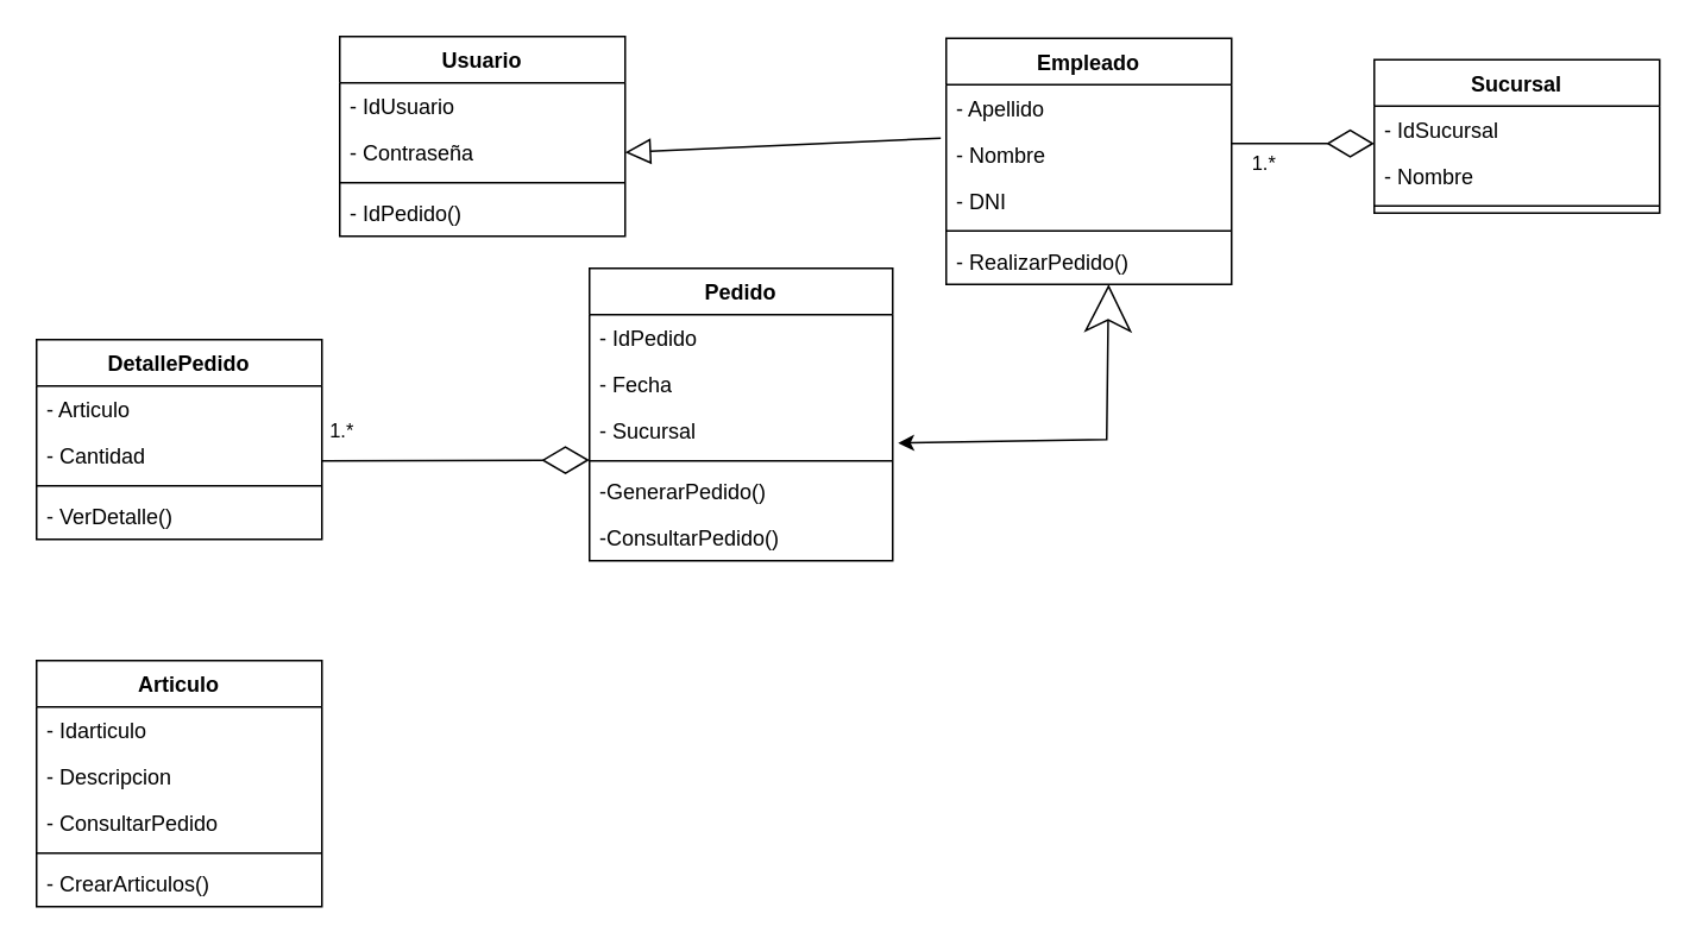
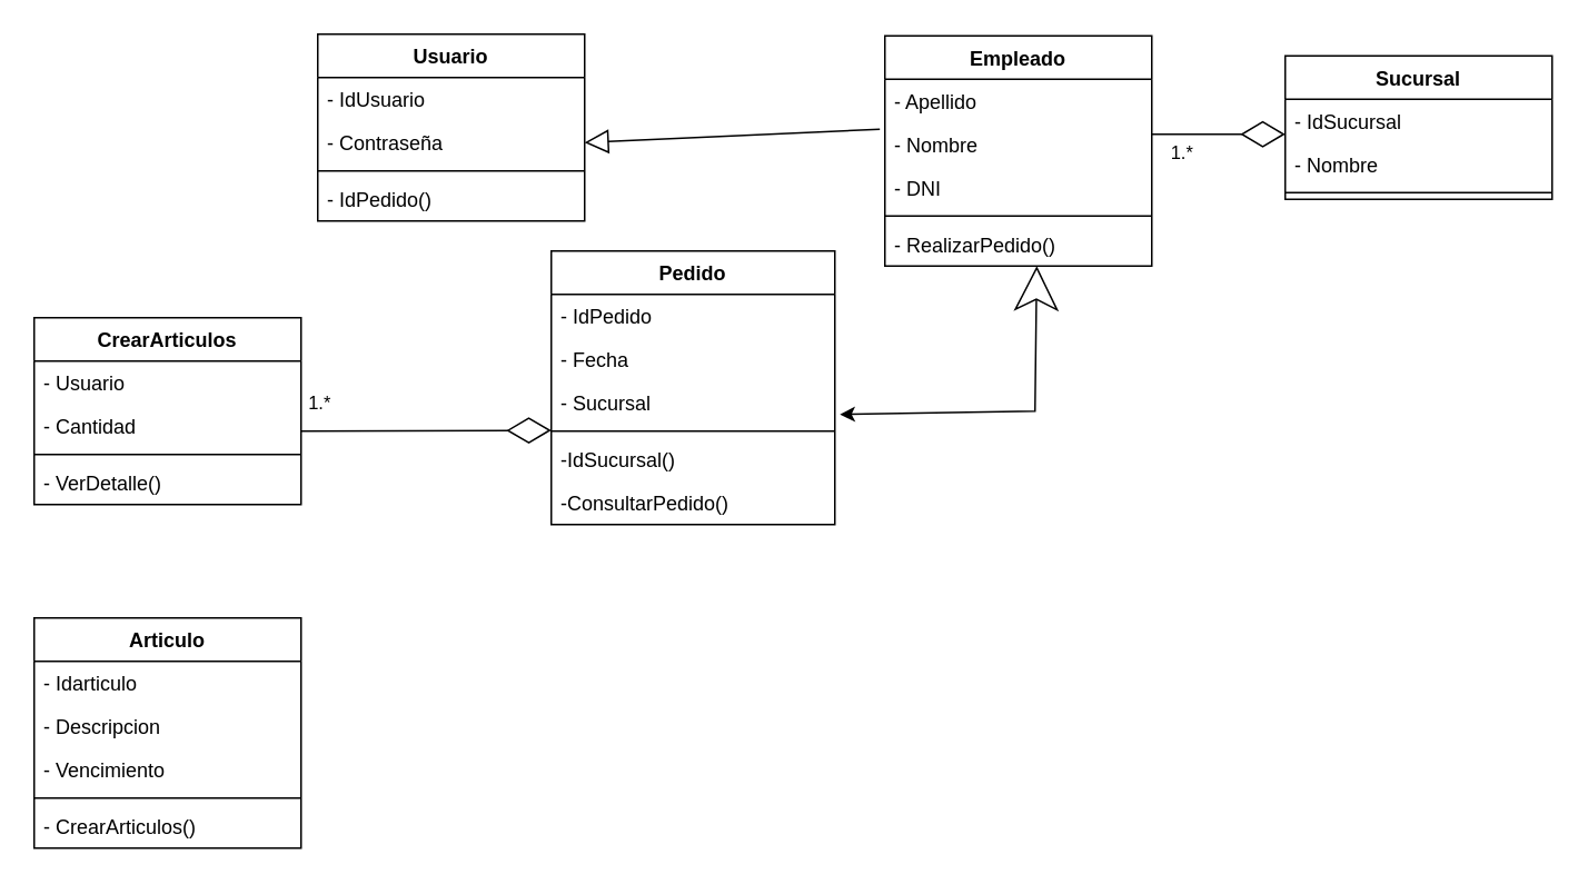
  <mxCell id="0" />
  <mxCell id="1" parent="0" />
  <mxCell id="2" value="Pedido" style="swimlane;fontStyle=1;align=center;verticalAlign=top;childLayout=stackLayout;horizontal=1;startSize=26;horizontalStack=0;resizeParent=1;resizeParentMax=0;resizeLast=0;collapsible=1;marginBottom=0;" vertex="1" parent="1"><mxGeometry x="330" y="150" width="170" height="164" as="geometry"><mxRectangle x="300" y="210" width="80" height="30" as="alternateBounds" /></mxGeometry></mxCell>
  <mxCell id="3" value="- IdPedido" style="text;strokeColor=none;fillColor=none;align=left;verticalAlign=top;spacingLeft=4;spacingRight=4;overflow=hidden;rotatable=0;points=[[0,0.5],[1,0.5]];portConstraint=eastwest;" vertex="1" parent="2"><mxGeometry y="26" width="170" height="26" as="geometry" /></mxCell>
  <mxCell id="4" value="- Fecha" style="text;strokeColor=none;fillColor=none;align=left;verticalAlign=top;spacingLeft=4;spacingRight=4;overflow=hidden;rotatable=0;points=[[0,0.5],[1,0.5]];portConstraint=eastwest;" vertex="1" parent="2"><mxGeometry y="52" width="170" height="26" as="geometry" /></mxCell>
  <mxCell id="5" value="- Sucursal" style="text;strokeColor=none;fillColor=none;align=left;verticalAlign=top;spacingLeft=4;spacingRight=4;overflow=hidden;rotatable=0;points=[[0,0.5],[1,0.5]];portConstraint=eastwest;" vertex="1" parent="2"><mxGeometry y="78" width="170" height="26" as="geometry" /></mxCell>
  <mxCell id="6" value="" style="line;strokeWidth=1;fillColor=none;align=left;verticalAlign=middle;spacingTop=-1;spacingLeft=3;spacingRight=3;rotatable=0;labelPosition=right;points=[];portConstraint=eastwest;strokeColor=inherit;" vertex="1" parent="2"><mxGeometry y="104" width="170" height="8" as="geometry" /></mxCell>
- <mxCell id="7" value="-GenerarPedido()" style="text;strokeColor=none;fillColor=none;align=left;verticalAlign=top;spacingLeft=4;spacingRight=4;overflow=hidden;rotatable=0;points=[[0,0.5],[1,0.5]];portConstraint=eastwest;" vertex="1" parent="2"><mxGeometry y="112" width="170" height="26" as="geometry" /></mxCell>
+ <mxCell id="7" value="-IdSucursal()" style="text;strokeColor=none;fillColor=none;align=left;verticalAlign=top;spacingLeft=4;spacingRight=4;overflow=hidden;rotatable=0;points=[[0,0.5],[1,0.5]];portConstraint=eastwest;" vertex="1" parent="2"><mxGeometry y="112" width="170" height="26" as="geometry" /></mxCell>
  <mxCell id="8" value="-ConsultarPedido()" style="text;strokeColor=none;fillColor=none;align=left;verticalAlign=top;spacingLeft=4;spacingRight=4;overflow=hidden;rotatable=0;points=[[0,0.5],[1,0.5]];portConstraint=eastwest;" vertex="1" parent="2"><mxGeometry y="138" width="170" height="26" as="geometry" /></mxCell>
- <mxCell id="9" value="DetallePedido" style="swimlane;fontStyle=1;align=center;verticalAlign=top;childLayout=stackLayout;horizontal=1;startSize=26;horizontalStack=0;resizeParent=1;resizeParentMax=0;resizeLast=0;collapsible=1;marginBottom=0;" vertex="1" parent="1"><mxGeometry x="20" y="190" width="160" height="112" as="geometry" /></mxCell>
- <mxCell id="10" value="- Articulo" style="text;strokeColor=none;fillColor=none;align=left;verticalAlign=top;spacingLeft=4;spacingRight=4;overflow=hidden;rotatable=0;points=[[0,0.5],[1,0.5]];portConstraint=eastwest;" vertex="1" parent="9"><mxGeometry y="26" width="160" height="26" as="geometry" /></mxCell>
+ <mxCell id="9" value="CrearArticulos" style="swimlane;fontStyle=1;align=center;verticalAlign=top;childLayout=stackLayout;horizontal=1;startSize=26;horizontalStack=0;resizeParent=1;resizeParentMax=0;resizeLast=0;collapsible=1;marginBottom=0;" vertex="1" parent="1"><mxGeometry x="20" y="190" width="160" height="112" as="geometry" /></mxCell>
+ <mxCell id="10" value="- Usuario" style="text;strokeColor=none;fillColor=none;align=left;verticalAlign=top;spacingLeft=4;spacingRight=4;overflow=hidden;rotatable=0;points=[[0,0.5],[1,0.5]];portConstraint=eastwest;" vertex="1" parent="9"><mxGeometry y="26" width="160" height="26" as="geometry" /></mxCell>
  <mxCell id="11" value="- Cantidad" style="text;strokeColor=none;fillColor=none;align=left;verticalAlign=top;spacingLeft=4;spacingRight=4;overflow=hidden;rotatable=0;points=[[0,0.5],[1,0.5]];portConstraint=eastwest;" vertex="1" parent="9"><mxGeometry y="52" width="160" height="26" as="geometry" /></mxCell>
  <mxCell id="12" value="" style="line;strokeWidth=1;fillColor=none;align=left;verticalAlign=middle;spacingTop=-1;spacingLeft=3;spacingRight=3;rotatable=0;labelPosition=right;points=[];portConstraint=eastwest;strokeColor=inherit;" vertex="1" parent="9"><mxGeometry y="78" width="160" height="8" as="geometry" /></mxCell>
  <mxCell id="13" value="- VerDetalle()" style="text;strokeColor=none;fillColor=none;align=left;verticalAlign=top;spacingLeft=4;spacingRight=4;overflow=hidden;rotatable=0;points=[[0,0.5],[1,0.5]];portConstraint=eastwest;" vertex="1" parent="9"><mxGeometry y="86" width="160" height="26" as="geometry" /></mxCell>
  <mxCell id="14" value="Usuario" style="swimlane;fontStyle=1;align=center;verticalAlign=top;childLayout=stackLayout;horizontal=1;startSize=26;horizontalStack=0;resizeParent=1;resizeParentMax=0;resizeLast=0;collapsible=1;marginBottom=0;" vertex="1" parent="1"><mxGeometry x="190" y="20" width="160" height="112" as="geometry" /></mxCell>
  <mxCell id="15" value="- IdUsuario" style="text;strokeColor=none;fillColor=none;align=left;verticalAlign=top;spacingLeft=4;spacingRight=4;overflow=hidden;rotatable=0;points=[[0,0.5],[1,0.5]];portConstraint=eastwest;" vertex="1" parent="14"><mxGeometry y="26" width="160" height="26" as="geometry" /></mxCell>
  <mxCell id="16" value="- Contraseña" style="text;strokeColor=none;fillColor=none;align=left;verticalAlign=top;spacingLeft=4;spacingRight=4;overflow=hidden;rotatable=0;points=[[0,0.5],[1,0.5]];portConstraint=eastwest;" vertex="1" parent="14"><mxGeometry y="52" width="160" height="26" as="geometry" /></mxCell>
  <mxCell id="17" value="" style="line;strokeWidth=1;fillColor=none;align=left;verticalAlign=middle;spacingTop=-1;spacingLeft=3;spacingRight=3;rotatable=0;labelPosition=right;points=[];portConstraint=eastwest;strokeColor=inherit;" vertex="1" parent="14"><mxGeometry y="78" width="160" height="8" as="geometry" /></mxCell>
  <mxCell id="18" value="- IdPedido()" style="text;strokeColor=none;fillColor=none;align=left;verticalAlign=top;spacingLeft=4;spacingRight=4;overflow=hidden;rotatable=0;points=[[0,0.5],[1,0.5]];portConstraint=eastwest;" vertex="1" parent="14"><mxGeometry y="86" width="160" height="26" as="geometry" /></mxCell>
  <mxCell id="19" value="Empleado" style="swimlane;fontStyle=1;align=center;verticalAlign=top;childLayout=stackLayout;horizontal=1;startSize=26;horizontalStack=0;resizeParent=1;resizeParentMax=0;resizeLast=0;collapsible=1;marginBottom=0;" vertex="1" parent="1"><mxGeometry x="530" y="21" width="160" height="138" as="geometry"><mxRectangle x="610" y="21" width="100" height="30" as="alternateBounds" /></mxGeometry></mxCell>
  <mxCell id="20" value="- Apellido" style="text;strokeColor=none;fillColor=none;align=left;verticalAlign=top;spacingLeft=4;spacingRight=4;overflow=hidden;rotatable=0;points=[[0,0.5],[1,0.5]];portConstraint=eastwest;" vertex="1" parent="19"><mxGeometry y="26" width="160" height="26" as="geometry" /></mxCell>
  <mxCell id="21" value="- Nombre" style="text;strokeColor=none;fillColor=none;align=left;verticalAlign=top;spacingLeft=4;spacingRight=4;overflow=hidden;rotatable=0;points=[[0,0.5],[1,0.5]];portConstraint=eastwest;" vertex="1" parent="19"><mxGeometry y="52" width="160" height="26" as="geometry" /></mxCell>
  <mxCell id="22" value="- DNI" style="text;strokeColor=none;fillColor=none;align=left;verticalAlign=top;spacingLeft=4;spacingRight=4;overflow=hidden;rotatable=0;points=[[0,0.5],[1,0.5]];portConstraint=eastwest;" vertex="1" parent="19"><mxGeometry y="78" width="160" height="26" as="geometry" /></mxCell>
  <mxCell id="23" value="" style="line;strokeWidth=1;fillColor=none;align=left;verticalAlign=middle;spacingTop=-1;spacingLeft=3;spacingRight=3;rotatable=0;labelPosition=right;points=[];portConstraint=eastwest;strokeColor=inherit;" vertex="1" parent="19"><mxGeometry y="104" width="160" height="8" as="geometry" /></mxCell>
  <mxCell id="24" value="- RealizarPedido()" style="text;strokeColor=none;fillColor=none;align=left;verticalAlign=top;spacingLeft=4;spacingRight=4;overflow=hidden;rotatable=0;points=[[0,0.5],[1,0.5]];portConstraint=eastwest;" vertex="1" parent="19"><mxGeometry y="112" width="160" height="26" as="geometry" /></mxCell>
  <mxCell id="25" value="" style="endArrow=block;endFill=0;endSize=12;html=1;rounded=0;entryX=1;entryY=0.5;entryDx=0;entryDy=0;exitX=-0.019;exitY=0.154;exitDx=0;exitDy=0;exitPerimeter=0;" edge="1" parent="1" source="21" target="16"><mxGeometry width="160" relative="1" as="geometry"><mxPoint x="390" y="130" as="sourcePoint" /><mxPoint x="550" y="130" as="targetPoint" /></mxGeometry></mxCell>
  <mxCell id="26" value="" style="endArrow=diamondThin;endFill=0;endSize=24;html=1;rounded=0;" edge="1" parent="1"><mxGeometry width="160" relative="1" as="geometry"><mxPoint x="180" y="258" as="sourcePoint" /><mxPoint x="330" y="257.5" as="targetPoint" /></mxGeometry></mxCell>
  <mxCell id="27" value="1.*" style="edgeLabel;html=1;align=center;verticalAlign=middle;resizable=0;points=[];" vertex="1" connectable="0" parent="26"><mxGeometry x="0.507" y="-2" relative="1" as="geometry"><mxPoint x="-103" y="-19" as="offset" /></mxGeometry></mxCell>
  <mxCell id="28" value="" style="endArrow=classic;endFill=0;endSize=24;html=1;rounded=0;entryX=0.569;entryY=1;entryDx=0;entryDy=0;entryPerimeter=0;exitX=1.018;exitY=0.769;exitDx=0;exitDy=0;exitPerimeter=0;targetPerimeterSpacing=10;startArrow=classic;startFill=1;" edge="1" parent="1" source="5" target="24"><mxGeometry width="160" relative="1" as="geometry"><mxPoint x="530" y="245.5" as="sourcePoint" /><mxPoint x="690" y="245.5" as="targetPoint" /><Array as="points"><mxPoint x="620" y="246" /></Array></mxGeometry></mxCell>
  <mxCell id="29" value="Articulo" style="swimlane;fontStyle=1;align=center;verticalAlign=top;childLayout=stackLayout;horizontal=1;startSize=26;horizontalStack=0;resizeParent=1;resizeParentMax=0;resizeLast=0;collapsible=1;marginBottom=0;" vertex="1" parent="1"><mxGeometry x="20" y="370" width="160" height="138" as="geometry" /></mxCell>
  <mxCell id="30" value="- Idarticulo" style="text;strokeColor=none;fillColor=none;align=left;verticalAlign=top;spacingLeft=4;spacingRight=4;overflow=hidden;rotatable=0;points=[[0,0.5],[1,0.5]];portConstraint=eastwest;" vertex="1" parent="29"><mxGeometry y="26" width="160" height="26" as="geometry" /></mxCell>
  <mxCell id="31" value="- Descripcion" style="text;strokeColor=none;fillColor=none;align=left;verticalAlign=top;spacingLeft=4;spacingRight=4;overflow=hidden;rotatable=0;points=[[0,0.5],[1,0.5]];portConstraint=eastwest;" vertex="1" parent="29"><mxGeometry y="52" width="160" height="26" as="geometry" /></mxCell>
- <mxCell id="32" value="- ConsultarPedido" style="text;strokeColor=none;fillColor=none;align=left;verticalAlign=top;spacingLeft=4;spacingRight=4;overflow=hidden;rotatable=0;points=[[0,0.5],[1,0.5]];portConstraint=eastwest;" vertex="1" parent="29"><mxGeometry y="78" width="160" height="26" as="geometry" /></mxCell>
+ <mxCell id="32" value="- Vencimiento" style="text;strokeColor=none;fillColor=none;align=left;verticalAlign=top;spacingLeft=4;spacingRight=4;overflow=hidden;rotatable=0;points=[[0,0.5],[1,0.5]];portConstraint=eastwest;" vertex="1" parent="29"><mxGeometry y="78" width="160" height="26" as="geometry" /></mxCell>
  <mxCell id="33" value="" style="line;strokeWidth=1;fillColor=none;align=left;verticalAlign=middle;spacingTop=-1;spacingLeft=3;spacingRight=3;rotatable=0;labelPosition=right;points=[];portConstraint=eastwest;strokeColor=inherit;" vertex="1" parent="29"><mxGeometry y="104" width="160" height="8" as="geometry" /></mxCell>
  <mxCell id="34" value="- CrearArticulos()" style="text;strokeColor=none;fillColor=none;align=left;verticalAlign=top;spacingLeft=4;spacingRight=4;overflow=hidden;rotatable=0;points=[[0,0.5],[1,0.5]];portConstraint=eastwest;" vertex="1" parent="29"><mxGeometry y="112" width="160" height="26" as="geometry" /></mxCell>
  <mxCell id="35" value="Sucursal" style="swimlane;fontStyle=1;align=center;verticalAlign=top;childLayout=stackLayout;horizontal=1;startSize=26;horizontalStack=0;resizeParent=1;resizeParentMax=0;resizeLast=0;collapsible=1;marginBottom=0;" vertex="1" parent="1"><mxGeometry x="770" y="33" width="160" height="86" as="geometry" /></mxCell>
  <mxCell id="36" value="- IdSucursal" style="text;strokeColor=none;fillColor=none;align=left;verticalAlign=top;spacingLeft=4;spacingRight=4;overflow=hidden;rotatable=0;points=[[0,0.5],[1,0.5]];portConstraint=eastwest;" vertex="1" parent="35"><mxGeometry y="26" width="160" height="26" as="geometry" /></mxCell>
  <mxCell id="37" value="- Nombre" style="text;strokeColor=none;fillColor=none;align=left;verticalAlign=top;spacingLeft=4;spacingRight=4;overflow=hidden;rotatable=0;points=[[0,0.5],[1,0.5]];portConstraint=eastwest;" vertex="1" parent="35"><mxGeometry y="52" width="160" height="26" as="geometry" /></mxCell>
  <mxCell id="38" value="" style="line;strokeWidth=1;fillColor=none;align=left;verticalAlign=middle;spacingTop=-1;spacingLeft=3;spacingRight=3;rotatable=0;labelPosition=right;points=[];portConstraint=eastwest;strokeColor=inherit;" vertex="1" parent="35"><mxGeometry y="78" width="160" height="8" as="geometry" /></mxCell>
  <mxCell id="39" value="" style="endArrow=diamondThin;endFill=0;endSize=24;html=1;rounded=0;targetPerimeterSpacing=10;" edge="1" parent="1"><mxGeometry width="160" relative="1" as="geometry"><mxPoint x="690" y="80" as="sourcePoint" /><mxPoint x="770" y="80" as="targetPoint" /></mxGeometry></mxCell>
  <mxCell id="40" value="1.*" style="edgeLabel;html=1;align=center;verticalAlign=middle;resizable=0;points=[];" vertex="1" connectable="0" parent="39"><mxGeometry x="-0.575" y="-4" relative="1" as="geometry"><mxPoint y="6" as="offset" /></mxGeometry></mxCell>
